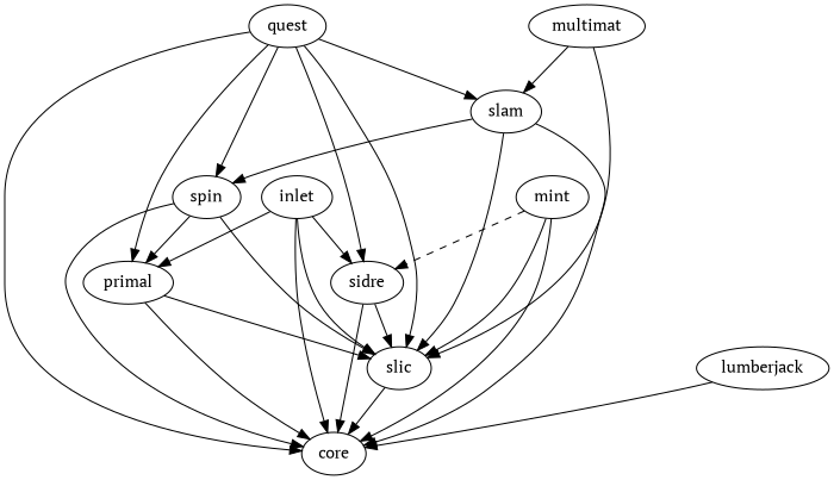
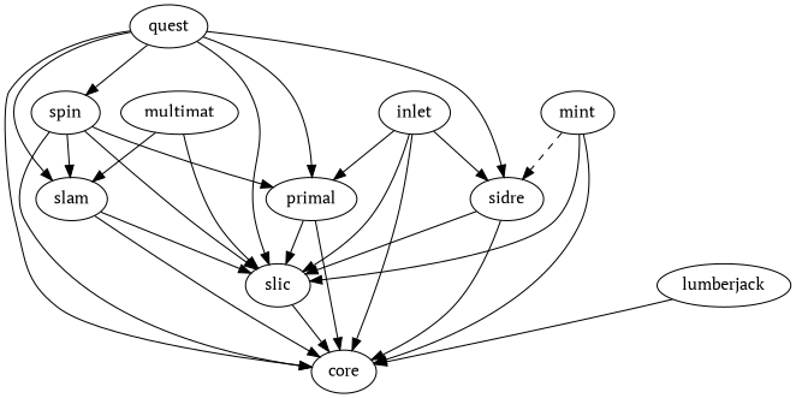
  digraph {
    fontname="PT Serif"
    node [fontname="PT Serif"]
    edge [fontname="PT Serif"]
    quest
    slam
    primal
    spin
    slic
    core
    sidre
    mint
    lumberjack
    multimat
    inlet
    quest -> slam
    quest -> primal
    quest -> spin
    quest -> slic
    quest -> core
    quest -> sidre
    slam -> slic
    slam -> core
    primal -> slic
    primal -> core
-   slam -> spin
+   spin -> slam
    spin -> primal
    spin -> slic
    spin -> core
    slic -> core
    sidre -> slic
    sidre -> core
    mint -> slic
    mint -> core
    mint -> sidre [style=dashed]
    lumberjack -> core
    multimat -> slam
    multimat -> slic
    inlet -> primal
    inlet -> slic
    inlet -> core
    inlet -> sidre
  }
